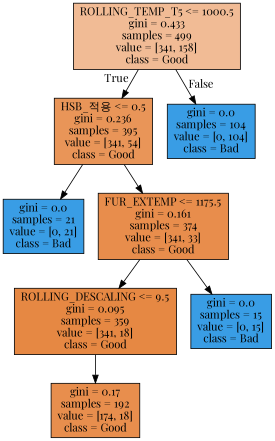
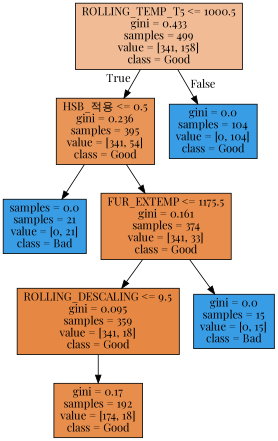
  digraph {
    fontname="Playfair Display"
    node [color=black fillcolor="#399de5" fontname="Playfair Display" shape=box style=filled]
    edge [fontname="Playfair Display"]
    n1 [fillcolor="#f1bb95" label="ROLLING_TEMP_T5 <= 1000.5\ngini = 0.433\nsamples = 499\nvalue = [341, 158]\nclass = Good"]
    n2 [fillcolor="#e99558" label="HSB_적용 <= 0.5\ngini = 0.236\nsamples = 395\nvalue = [341, 54]\nclass = Good"]
-   n3 [label="gini = 0.0\nsamples = 104\nvalue = [0, 104]\nclass = Bad"]
-   n4 [label="gini = 0.0\nsamples = 21\nvalue = [0, 21]\nclass = Bad"]
+   n3 [label="gini = 0.0\nsamples = 104\nvalue = [0, 104]\nclass = Good"]
+   n4 [label="samples = 0.0\nsamples = 21\nvalue = [0, 21]\nclass = Bad"]
    n5 [fillcolor="#e88d4c" label="FUR_EXTEMP <= 1175.5\ngini = 0.161\nsamples = 374\nvalue = [341, 33]\nclass = Good"]
    n6 [fillcolor="#e68843" label="ROLLING_DESCALING <= 9.5\ngini = 0.095\nsamples = 359\nvalue = [341, 18]\nclass = Good"]
    n7 [label="gini = 0.0\nsamples = 15\nvalue = [0, 15]\nclass = Bad"]
    n8 [fillcolor="#e88e4d" label="gini = 0.17\nsamples = 192\nvalue = [174, 18]\nclass = Good"]
    n1 -> n2 [headlabel=True labelangle=45 labeldistance=2.5]
    n1 -> n3 [headlabel=False labelangle=-45 labeldistance=2.5]
    n2 -> n4
    n2 -> n5
    n5 -> n6
    n5 -> n7
    n6 -> n8
  }
